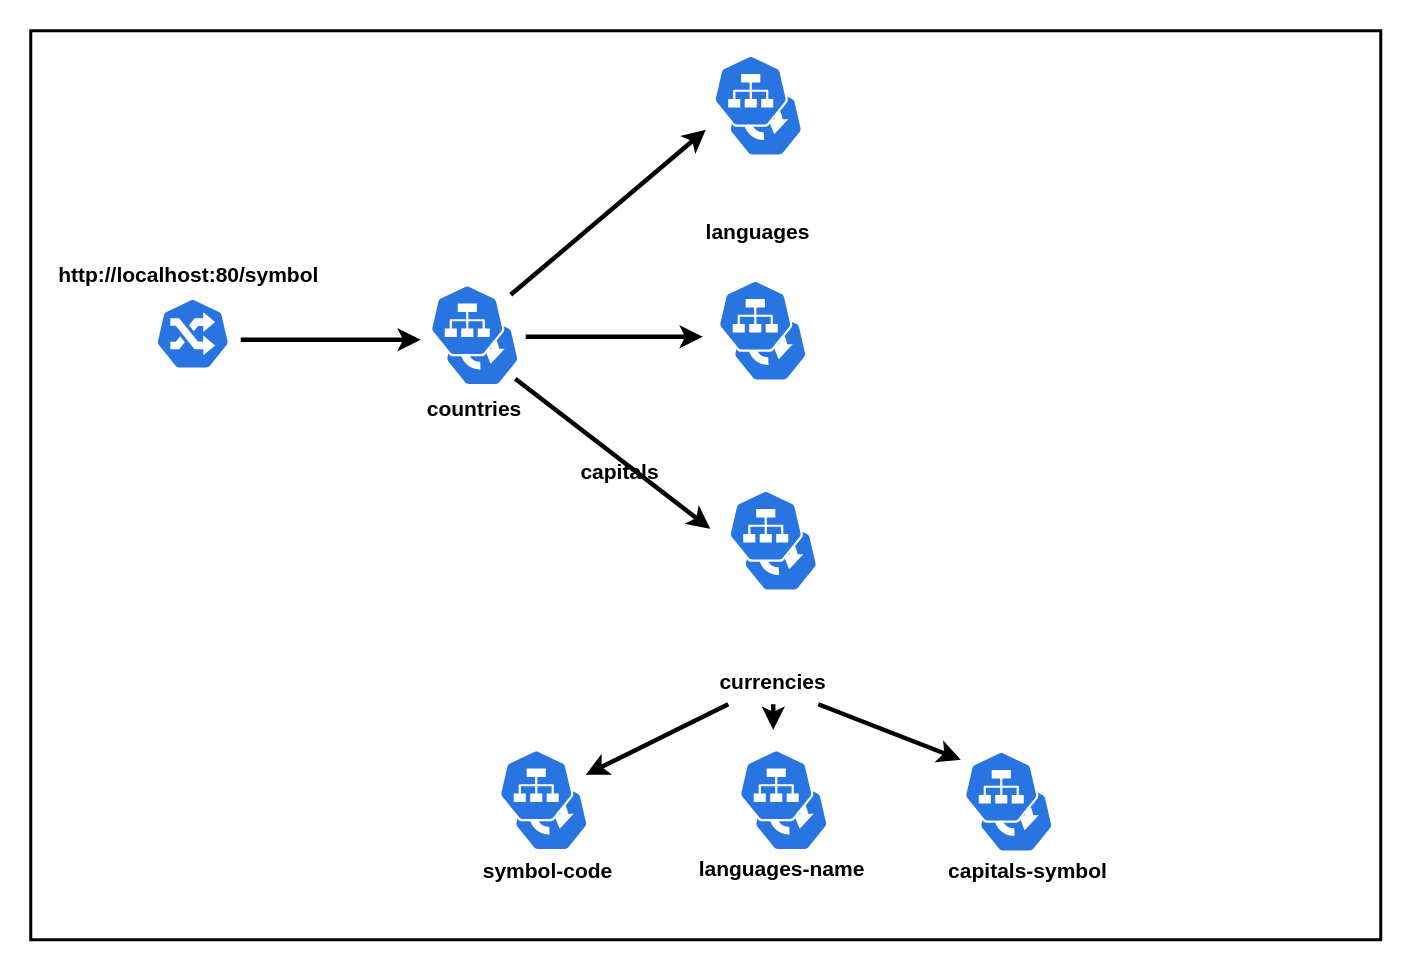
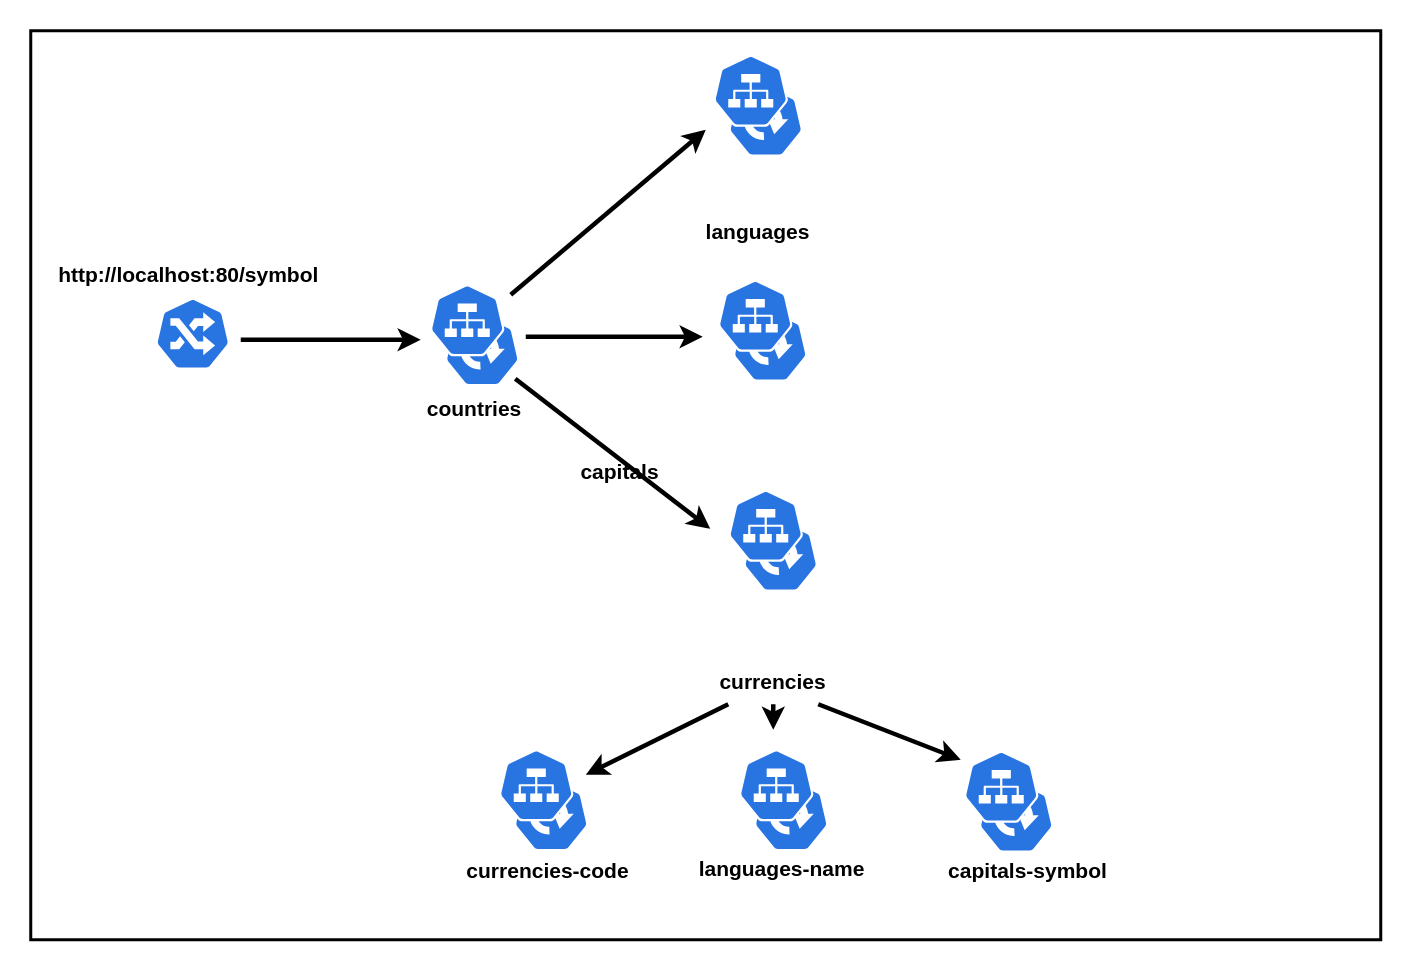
  <mxCell id="0" />
  <mxCell id="1" parent="0" />
  <mxCell id="2" value="" style="rounded=0;whiteSpace=wrap;html=1;strokeWidth=2;fontStyle=1" parent="1" vertex="1"><mxGeometry x="20" y="20" width="900" height="606" as="geometry" /></mxCell>
  <mxCell id="3" value="" style="sketch=0;html=1;dashed=0;whitespace=wrap;fillColor=#2875E2;strokeColor=#ffffff;points=[[0.005,0.63,0],[0.1,0.2,0],[0.9,0.2,0],[0.5,0,0],[0.995,0.63,0],[0.72,0.99,0],[0.5,1,0],[0.28,0.99,0]];verticalLabelPosition=bottom;align=center;verticalAlign=top;shape=mxgraph.kubernetes.icon;prIcon=ing;strokeWidth=2;" vertex="1" parent="1"><mxGeometry x="103" y="198" width="50" height="48" as="geometry" /></mxCell>
  <mxCell id="4" value="" style="sketch=0;html=1;dashed=0;whitespace=wrap;fillColor=#2875E2;strokeColor=#ffffff;points=[[0.005,0.63,0],[0.1,0.2,0],[0.9,0.2,0],[0.5,0,0],[0.995,0.63,0],[0.72,0.99,0],[0.5,1,0],[0.28,0.99,0]];verticalLabelPosition=bottom;align=center;verticalAlign=top;shape=mxgraph.kubernetes.icon;prIcon=deploy" vertex="1" parent="1"><mxGeometry x="296" y="209" width="50" height="48" as="geometry" /></mxCell>
  <mxCell id="5" value="" style="sketch=0;html=1;dashed=0;whitespace=wrap;fillColor=#2875E2;strokeColor=#ffffff;points=[[0.005,0.63,0],[0.1,0.2,0],[0.9,0.2,0],[0.5,0,0],[0.995,0.63,0],[0.72,0.99,0],[0.5,1,0],[0.28,0.99,0]];verticalLabelPosition=bottom;align=center;verticalAlign=top;shape=mxgraph.kubernetes.icon;prIcon=svc" vertex="1" parent="1"><mxGeometry x="286" y="189" width="50" height="48" as="geometry" /></mxCell>
  <mxCell id="6" value="&lt;b&gt;&lt;font style=&quot;font-size: 14px;&quot;&gt;countries&lt;/font&gt;&lt;/b&gt;" style="text;html=1;strokeColor=none;fillColor=none;align=center;verticalAlign=middle;whiteSpace=wrap;rounded=0;" vertex="1" parent="1"><mxGeometry x="286" y="257" width="60" height="30" as="geometry" /></mxCell>
  <mxCell id="7" value="" style="sketch=0;html=1;dashed=0;whitespace=wrap;fillColor=#2875E2;strokeColor=#ffffff;points=[[0.005,0.63,0],[0.1,0.2,0],[0.9,0.2,0],[0.5,0,0],[0.995,0.63,0],[0.72,0.99,0],[0.5,1,0],[0.28,0.99,0]];verticalLabelPosition=bottom;align=center;verticalAlign=top;shape=mxgraph.kubernetes.icon;prIcon=deploy" vertex="1" parent="1"><mxGeometry x="488" y="206" width="50" height="48" as="geometry" /></mxCell>
  <mxCell id="8" value="" style="sketch=0;html=1;dashed=0;whitespace=wrap;fillColor=#2875E2;strokeColor=#ffffff;points=[[0.005,0.63,0],[0.1,0.2,0],[0.9,0.2,0],[0.5,0,0],[0.995,0.63,0],[0.72,0.99,0],[0.5,1,0],[0.28,0.99,0]];verticalLabelPosition=bottom;align=center;verticalAlign=top;shape=mxgraph.kubernetes.icon;prIcon=svc" vertex="1" parent="1"><mxGeometry x="478" y="186" width="50" height="48" as="geometry" /></mxCell>
  <mxCell id="9" value="&lt;b&gt;&lt;font style=&quot;font-size: 14px;&quot;&gt;capitals&lt;/font&gt;&lt;/b&gt;" style="text;html=1;strokeColor=none;fillColor=none;align=center;verticalAlign=middle;whiteSpace=wrap;rounded=0;" vertex="1" parent="1"><mxGeometry x="383" y="299" width="60" height="30" as="geometry" /></mxCell>
  <mxCell id="10" value="" style="sketch=0;html=1;dashed=0;whitespace=wrap;fillColor=#2875E2;strokeColor=#ffffff;points=[[0.005,0.63,0],[0.1,0.2,0],[0.9,0.2,0],[0.5,0,0],[0.995,0.63,0],[0.72,0.99,0],[0.5,1,0],[0.28,0.99,0]];verticalLabelPosition=bottom;align=center;verticalAlign=top;shape=mxgraph.kubernetes.icon;prIcon=deploy" vertex="1" parent="1"><mxGeometry x="485" y="56" width="50" height="48" as="geometry" /></mxCell>
  <mxCell id="11" value="" style="sketch=0;html=1;dashed=0;whitespace=wrap;fillColor=#2875E2;strokeColor=#ffffff;points=[[0.005,0.63,0],[0.1,0.2,0],[0.9,0.2,0],[0.5,0,0],[0.995,0.63,0],[0.72,0.99,0],[0.5,1,0],[0.28,0.99,0]];verticalLabelPosition=bottom;align=center;verticalAlign=top;shape=mxgraph.kubernetes.icon;prIcon=svc" vertex="1" parent="1"><mxGeometry x="475" y="36" width="50" height="48" as="geometry" /></mxCell>
  <mxCell id="12" value="&lt;b&gt;&lt;font style=&quot;font-size: 14px;&quot;&gt;languages&lt;/font&gt;&lt;/b&gt;" style="text;html=1;strokeColor=none;fillColor=none;align=center;verticalAlign=middle;whiteSpace=wrap;rounded=0;" vertex="1" parent="1"><mxGeometry x="475" y="139" width="60" height="30" as="geometry" /></mxCell>
  <mxCell id="13" value="" style="sketch=0;html=1;dashed=0;whitespace=wrap;fillColor=#2875E2;strokeColor=#ffffff;points=[[0.005,0.63,0],[0.1,0.2,0],[0.9,0.2,0],[0.5,0,0],[0.995,0.63,0],[0.72,0.99,0],[0.5,1,0],[0.28,0.99,0]];verticalLabelPosition=bottom;align=center;verticalAlign=top;shape=mxgraph.kubernetes.icon;prIcon=deploy" vertex="1" parent="1"><mxGeometry x="495" y="346" width="50" height="48" as="geometry" /></mxCell>
  <mxCell id="14" value="" style="sketch=0;html=1;dashed=0;whitespace=wrap;fillColor=#2875E2;strokeColor=#ffffff;points=[[0.005,0.63,0],[0.1,0.2,0],[0.9,0.2,0],[0.5,0,0],[0.995,0.63,0],[0.72,0.99,0],[0.5,1,0],[0.28,0.99,0]];verticalLabelPosition=bottom;align=center;verticalAlign=top;shape=mxgraph.kubernetes.icon;prIcon=svc" vertex="1" parent="1"><mxGeometry x="485" y="326" width="50" height="48" as="geometry" /></mxCell>
  <mxCell id="15" value="&lt;b&gt;&lt;font style=&quot;font-size: 14px;&quot;&gt;currencies&lt;/font&gt;&lt;/b&gt;" style="text;html=1;strokeColor=none;fillColor=none;align=center;verticalAlign=middle;whiteSpace=wrap;rounded=0;" vertex="1" parent="1"><mxGeometry x="485" y="439" width="60" height="30" as="geometry" /></mxCell>
  <mxCell id="16" value="" style="sketch=0;html=1;dashed=0;whitespace=wrap;fillColor=#2875E2;strokeColor=#ffffff;points=[[0.005,0.63,0],[0.1,0.2,0],[0.9,0.2,0],[0.5,0,0],[0.995,0.63,0],[0.72,0.99,0],[0.5,1,0],[0.28,0.99,0]];verticalLabelPosition=bottom;align=center;verticalAlign=top;shape=mxgraph.kubernetes.icon;prIcon=deploy" vertex="1" parent="1"><mxGeometry x="652" y="520" width="50" height="48" as="geometry" /></mxCell>
  <mxCell id="17" value="" style="sketch=0;html=1;dashed=0;whitespace=wrap;fillColor=#2875E2;strokeColor=#ffffff;points=[[0.005,0.63,0],[0.1,0.2,0],[0.9,0.2,0],[0.5,0,0],[0.995,0.63,0],[0.72,0.99,0],[0.5,1,0],[0.28,0.99,0]];verticalLabelPosition=bottom;align=center;verticalAlign=top;shape=mxgraph.kubernetes.icon;prIcon=svc" vertex="1" parent="1"><mxGeometry x="642" y="500" width="50" height="48" as="geometry" /></mxCell>
  <mxCell id="18" value="&lt;b&gt;&lt;font style=&quot;font-size: 14px;&quot;&gt;capitals-symbol&lt;/font&gt;&lt;/b&gt;" style="text;html=1;strokeColor=none;fillColor=none;align=center;verticalAlign=middle;whiteSpace=wrap;rounded=0;" vertex="1" parent="1"><mxGeometry x="610" y="565" width="150" height="30" as="geometry" /></mxCell>
  <mxCell id="19" value="" style="sketch=0;html=1;dashed=0;whitespace=wrap;fillColor=#2875E2;strokeColor=#ffffff;points=[[0.005,0.63,0],[0.1,0.2,0],[0.9,0.2,0],[0.5,0,0],[0.995,0.63,0],[0.72,0.99,0],[0.5,1,0],[0.28,0.99,0]];verticalLabelPosition=bottom;align=center;verticalAlign=top;shape=mxgraph.kubernetes.icon;prIcon=deploy" vertex="1" parent="1"><mxGeometry x="342" y="519" width="50" height="48" as="geometry" /></mxCell>
  <mxCell id="20" value="" style="sketch=0;html=1;dashed=0;whitespace=wrap;fillColor=#2875E2;strokeColor=#ffffff;points=[[0.005,0.63,0],[0.1,0.2,0],[0.9,0.2,0],[0.5,0,0],[0.995,0.63,0],[0.72,0.99,0],[0.5,1,0],[0.28,0.99,0]];verticalLabelPosition=bottom;align=center;verticalAlign=top;shape=mxgraph.kubernetes.icon;prIcon=svc" vertex="1" parent="1"><mxGeometry x="332" y="499" width="50" height="48" as="geometry" /></mxCell>
- <mxCell id="21" value="&lt;b&gt;&lt;font style=&quot;font-size: 14px;&quot;&gt;symbol-code&lt;/font&gt;&lt;/b&gt;" style="text;html=1;strokeColor=none;fillColor=none;align=center;verticalAlign=middle;whiteSpace=wrap;rounded=0;" vertex="1" parent="1"><mxGeometry x="295" y="565" width="140" height="30" as="geometry" /></mxCell>
+ <mxCell id="21" value="&lt;b&gt;&lt;font style=&quot;font-size: 14px;&quot;&gt;currencies-code&lt;/font&gt;&lt;/b&gt;" style="text;html=1;strokeColor=none;fillColor=none;align=center;verticalAlign=middle;whiteSpace=wrap;rounded=0;" vertex="1" parent="1"><mxGeometry x="295" y="565" width="140" height="30" as="geometry" /></mxCell>
  <mxCell id="22" value="" style="sketch=0;html=1;dashed=0;whitespace=wrap;fillColor=#2875E2;strokeColor=#ffffff;points=[[0.005,0.63,0],[0.1,0.2,0],[0.9,0.2,0],[0.5,0,0],[0.995,0.63,0],[0.72,0.99,0],[0.5,1,0],[0.28,0.99,0]];verticalLabelPosition=bottom;align=center;verticalAlign=top;shape=mxgraph.kubernetes.icon;prIcon=deploy" vertex="1" parent="1"><mxGeometry x="502" y="519" width="50" height="48" as="geometry" /></mxCell>
  <mxCell id="23" value="" style="sketch=0;html=1;dashed=0;whitespace=wrap;fillColor=#2875E2;strokeColor=#ffffff;points=[[0.005,0.63,0],[0.1,0.2,0],[0.9,0.2,0],[0.5,0,0],[0.995,0.63,0],[0.72,0.99,0],[0.5,1,0],[0.28,0.99,0]];verticalLabelPosition=bottom;align=center;verticalAlign=top;shape=mxgraph.kubernetes.icon;prIcon=svc" vertex="1" parent="1"><mxGeometry x="492" y="499" width="50" height="48" as="geometry" /></mxCell>
  <mxCell id="24" value="&lt;b&gt;&lt;font style=&quot;font-size: 14px;&quot;&gt;languages-name&lt;/font&gt;&lt;/b&gt;" style="text;html=1;strokeColor=none;fillColor=none;align=center;verticalAlign=middle;whiteSpace=wrap;rounded=0;" vertex="1" parent="1"><mxGeometry x="456" y="564" width="130" height="30" as="geometry" /></mxCell>
  <mxCell id="25" value="" style="endArrow=classic;html=1;rounded=0;fontSize=14;strokeWidth=3;" edge="1" parent="1"><mxGeometry width="50" height="50" relative="1" as="geometry"><mxPoint x="160" y="226" as="sourcePoint" /><mxPoint x="280" y="226" as="targetPoint" /></mxGeometry></mxCell>
  <mxCell id="26" value="" style="endArrow=classic;html=1;rounded=0;fontSize=14;strokeWidth=3;" edge="1" parent="1"><mxGeometry width="50" height="50" relative="1" as="geometry"><mxPoint x="340" y="196" as="sourcePoint" /><mxPoint x="470" y="86" as="targetPoint" /></mxGeometry></mxCell>
  <mxCell id="27" value="" style="endArrow=classic;html=1;rounded=0;fontSize=14;strokeWidth=3;" edge="1" parent="1"><mxGeometry width="50" height="50" relative="1" as="geometry"><mxPoint x="350" y="224" as="sourcePoint" /><mxPoint x="468" y="224" as="targetPoint" /></mxGeometry></mxCell>
  <mxCell id="28" value="" style="endArrow=classic;html=1;rounded=0;fontSize=14;strokeWidth=3;" edge="1" parent="1"><mxGeometry width="50" height="50" relative="1" as="geometry"><mxPoint x="343" y="252" as="sourcePoint" /><mxPoint x="473" y="352" as="targetPoint" /></mxGeometry></mxCell>
  <mxCell id="29" value="" style="endArrow=classic;html=1;rounded=0;fontSize=14;strokeWidth=3;exitX=0;exitY=1;exitDx=0;exitDy=0;" edge="1" parent="1" source="15"><mxGeometry width="50" height="50" relative="1" as="geometry"><mxPoint x="353" y="262" as="sourcePoint" /><mxPoint x="390" y="516" as="targetPoint" /></mxGeometry></mxCell>
  <mxCell id="30" value="" style="endArrow=classic;html=1;rounded=0;fontSize=14;strokeWidth=3;exitX=0.5;exitY=1;exitDx=0;exitDy=0;" edge="1" parent="1" source="15"><mxGeometry width="50" height="50" relative="1" as="geometry"><mxPoint x="495" y="434" as="sourcePoint" /><mxPoint x="515" y="486" as="targetPoint" /></mxGeometry></mxCell>
  <mxCell id="31" value="" style="endArrow=classic;html=1;rounded=0;fontSize=14;strokeWidth=3;exitX=1;exitY=1;exitDx=0;exitDy=0;" edge="1" parent="1" source="15"><mxGeometry width="50" height="50" relative="1" as="geometry"><mxPoint x="495" y="434" as="sourcePoint" /><mxPoint x="640" y="506" as="targetPoint" /></mxGeometry></mxCell>
  <mxCell id="32" value="http://localhost:80/symbol" style="text;html=1;align=center;verticalAlign=middle;resizable=0;points=[];autosize=1;strokeColor=none;fillColor=none;fontSize=14;fontStyle=1" vertex="1" parent="1"><mxGeometry x="20" y="168" width="210" height="30" as="geometry" /></mxCell>
